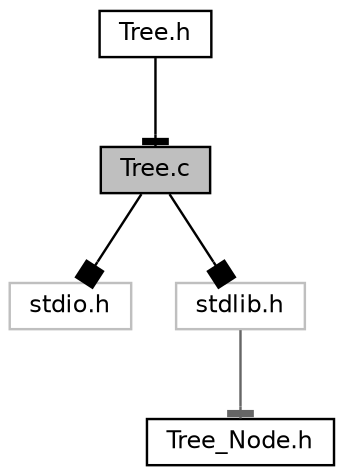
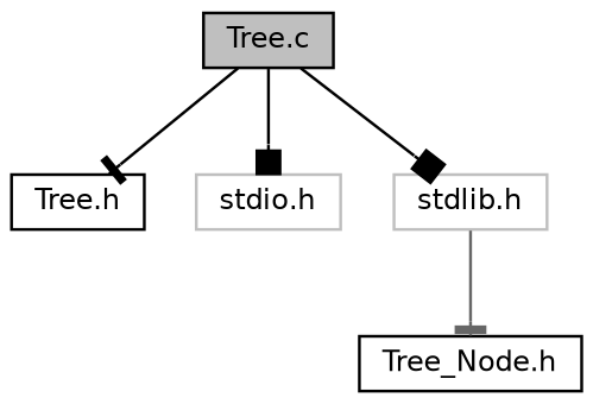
  digraph {
    node [color=black fillcolor=white fontname=Helvetica fontsize=10 shape=record style=filled]
    edge [arrowhead=tee color=black fontname=Helvetica fontsize=10 labelfontname=Helvetica labelfontsize=10 style=solid]
    n1 [fillcolor=grey75 fontcolor=black height=0.2 label="Tree.c" width=0.4]
    n2 [height=0.2 label="Tree.h" width=0.4]
    n3 [color=grey75 height=0.2 label="stdio.h" width=0.4]
    n4 [color=grey75 height=0.2 label="stdlib.h" width=0.4]
    n5 [height=0.2 label="Tree_Node.h" width=0.4]
-   n2 -> n1
+   n1 -> n2
    n1 -> n3 [arrowhead=box]
    n1 -> n4 [arrowhead=box]
    n4 -> n5 [color=gray40]
  }
